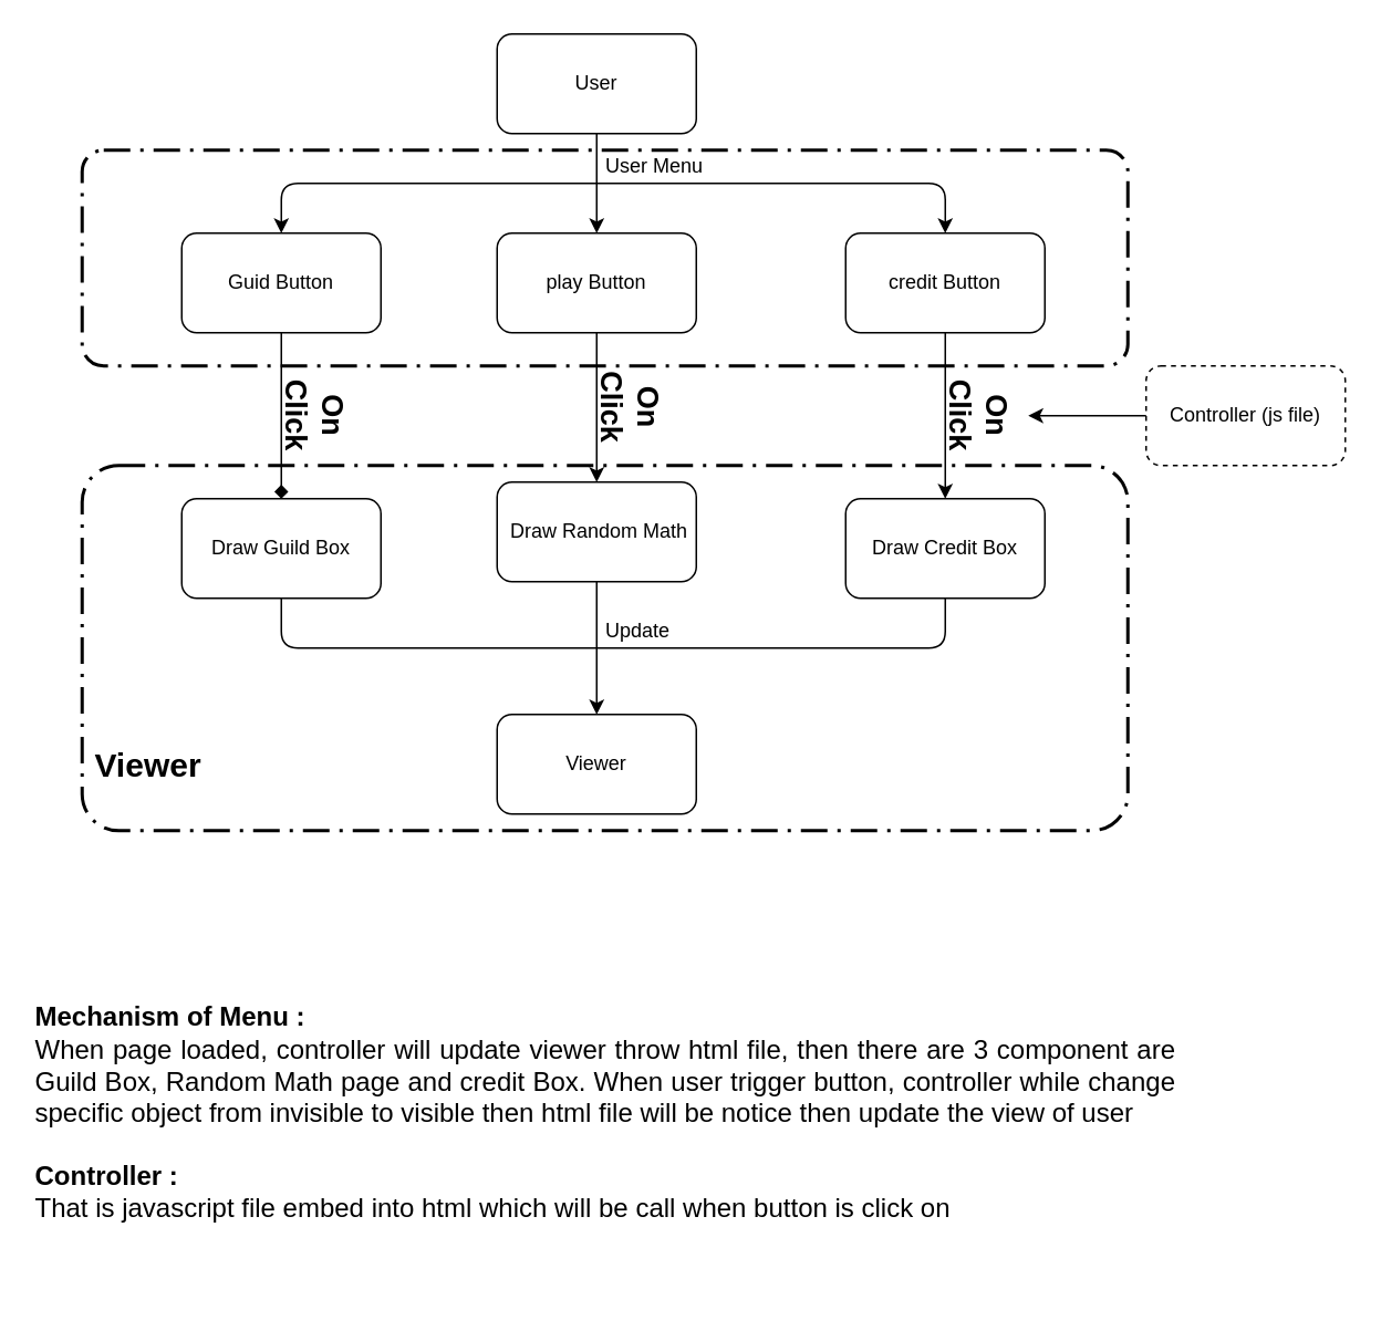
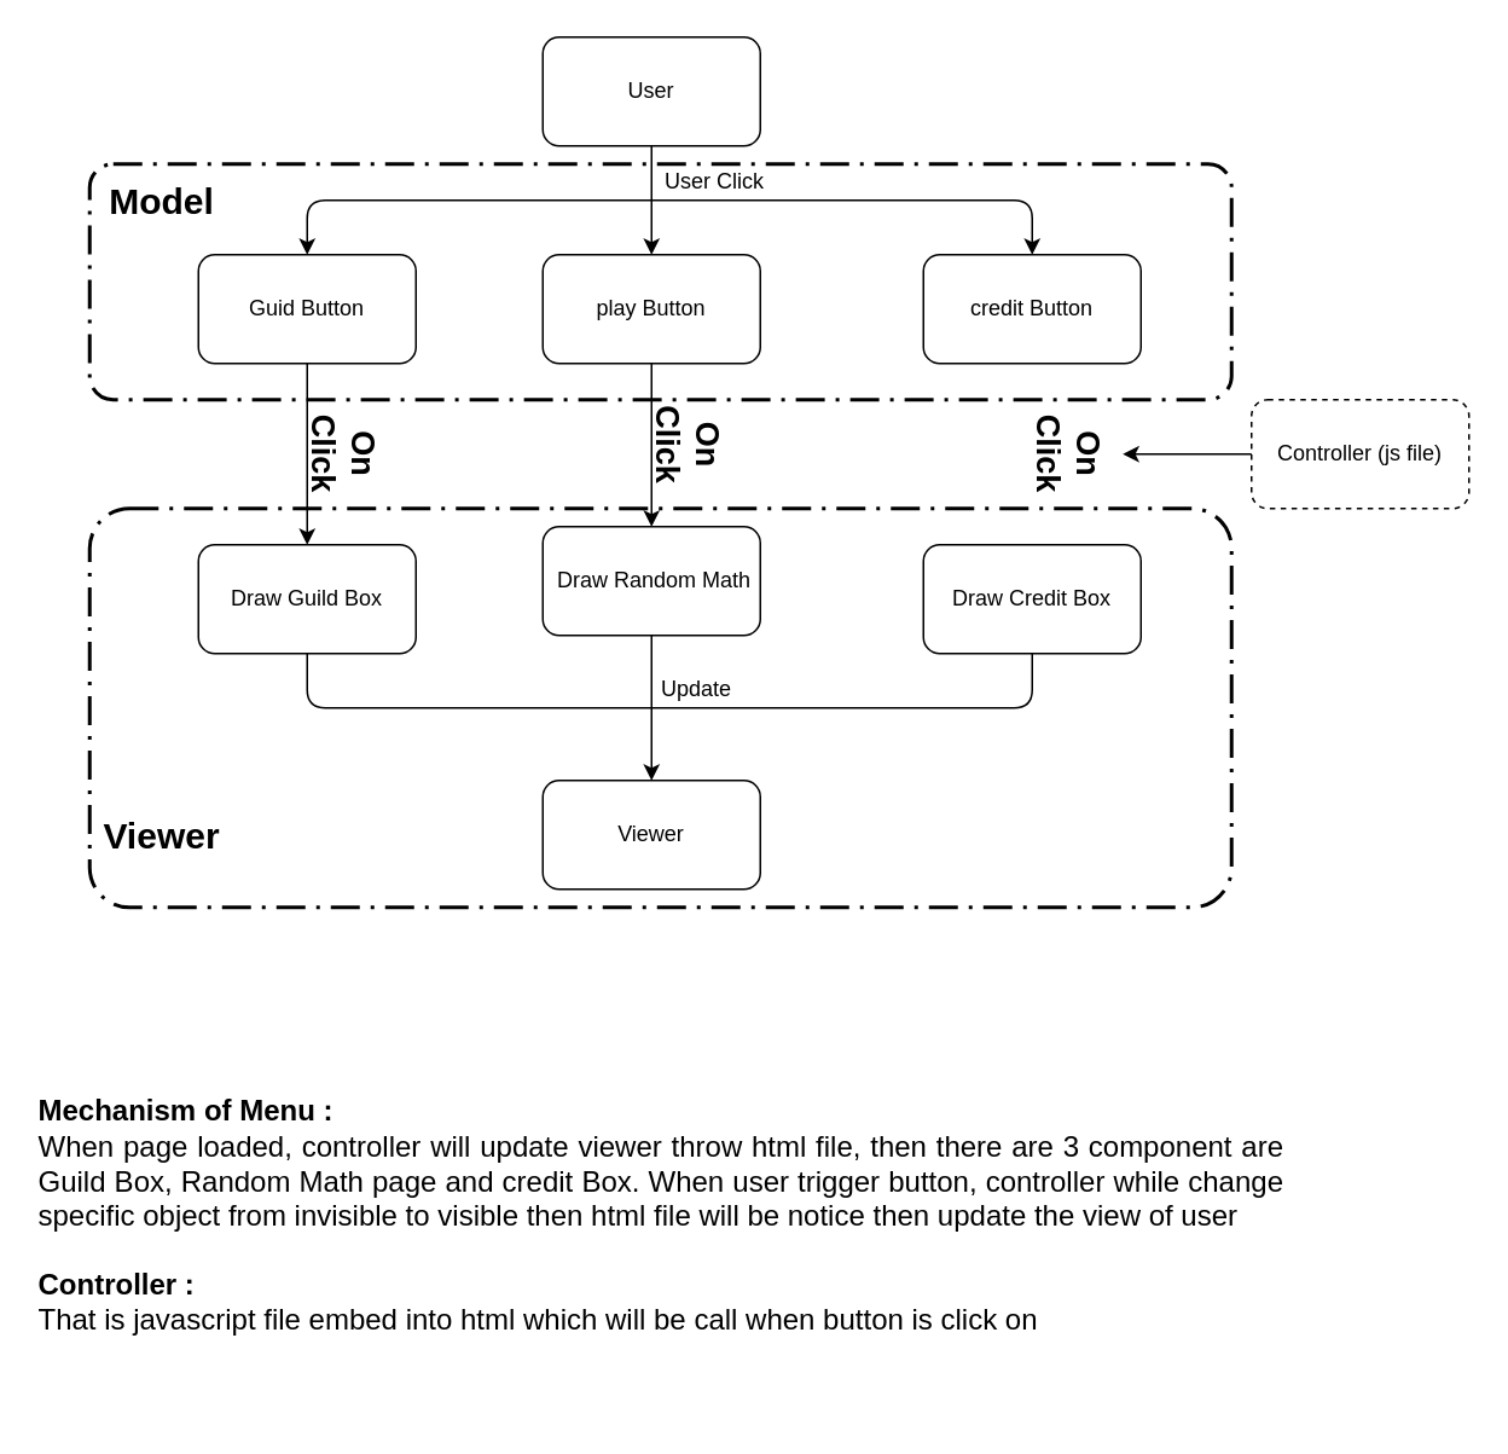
  <mxCell id="0" />
  <mxCell id="1" parent="0" />
  <mxCell id="2" value="User" style="rounded=1;whiteSpace=wrap;html=1;" vertex="1" parent="1"><mxGeometry x="299" y="20" width="120" height="60" as="geometry" /></mxCell>
  <mxCell id="3" value="credit Button" style="rounded=1;whiteSpace=wrap;html=1;" vertex="1" parent="1"><mxGeometry x="509" y="140" width="120" height="60" as="geometry" /></mxCell>
  <mxCell id="4" value="play Button" style="rounded=1;whiteSpace=wrap;html=1;" vertex="1" parent="1"><mxGeometry x="299" y="140" width="120" height="60" as="geometry" /></mxCell>
  <mxCell id="5" value="Guid Button" style="rounded=1;whiteSpace=wrap;html=1;" vertex="1" parent="1"><mxGeometry x="109" y="140" width="120" height="60" as="geometry" /></mxCell>
  <mxCell id="6" value="" style="endArrow=classic;html=1;entryX=0.5;entryY=0;entryDx=0;entryDy=0;" edge="1" parent="1" target="5"><mxGeometry width="50" height="50" relative="1" as="geometry"><mxPoint x="359" y="110" as="sourcePoint" /><mxPoint x="159" y="220" as="targetPoint" /><Array as="points"><mxPoint x="169" y="110" /></Array></mxGeometry></mxCell>
  <mxCell id="7" value="" style="endArrow=classic;html=1;entryX=0.5;entryY=0;entryDx=0;entryDy=0;" edge="1" parent="1" target="3"><mxGeometry width="50" height="50" relative="1" as="geometry"><mxPoint x="359" y="110" as="sourcePoint" /><mxPoint x="159" y="220" as="targetPoint" /><Array as="points"><mxPoint x="569" y="110" /></Array></mxGeometry></mxCell>
  <mxCell id="8" value="Draw Guild Box" style="rounded=1;whiteSpace=wrap;html=1;" vertex="1" parent="1"><mxGeometry x="109" y="300" width="120" height="60" as="geometry" /></mxCell>
  <mxCell id="9" value="Draw Credit Box" style="rounded=1;whiteSpace=wrap;html=1;" vertex="1" parent="1"><mxGeometry x="509" y="300" width="120" height="60" as="geometry" /></mxCell>
- <mxCell id="10" value="" style="endArrow=classic;html=1;exitX=0.5;exitY=1;exitDx=0;exitDy=0;entryX=0.5;entryY=0;entryDx=0;entryDy=0;" edge="1" parent="1" source="3" target="9"><mxGeometry width="50" height="50" relative="1" as="geometry"><mxPoint x="109" y="430" as="sourcePoint" /><mxPoint x="159" y="380" as="targetPoint" /></mxGeometry></mxCell>
- <mxCell id="11" value="" style="endArrow=diamond;html=1;exitX=0.5;exitY=1;exitDx=0;exitDy=0;entryX=0.5;entryY=0;entryDx=0;entryDy=0;" edge="1" parent="1" source="5" target="8"><mxGeometry width="50" height="50" relative="1" as="geometry"><mxPoint x="109" y="430" as="sourcePoint" /><mxPoint x="159" y="380" as="targetPoint" /></mxGeometry></mxCell>
+ <mxCell id="11" value="" style="endArrow=classic;html=1;exitX=0.5;exitY=1;exitDx=0;exitDy=0;entryX=0.5;entryY=0;entryDx=0;entryDy=0;" edge="1" parent="1" source="5" target="8"><mxGeometry width="50" height="50" relative="1" as="geometry"><mxPoint x="109" y="430" as="sourcePoint" /><mxPoint x="159" y="380" as="targetPoint" /></mxGeometry></mxCell>
  <mxCell id="12" value="&lt;font style=&quot;font-size: 18px&quot;&gt;&lt;b&gt;On Click&lt;/b&gt;&lt;/font&gt;" style="text;html=1;strokeColor=none;fillColor=none;align=center;verticalAlign=middle;whiteSpace=wrap;rounded=0;rotation=90;" vertex="1" parent="1"><mxGeometry x="169" y="240" width="40" height="20" as="geometry" /></mxCell>
  <mxCell id="13" value="&lt;font style=&quot;font-size: 18px&quot;&gt;&lt;b&gt;On Click&lt;/b&gt;&lt;/font&gt;" style="text;html=1;strokeColor=none;fillColor=none;align=center;verticalAlign=middle;whiteSpace=wrap;rounded=0;rotation=90;" vertex="1" parent="1"><mxGeometry x="569" y="240" width="40" height="20" as="geometry" /></mxCell>
  <mxCell id="14" value="&amp;nbsp;Draw Random Math" style="rounded=1;whiteSpace=wrap;html=1;" vertex="1" parent="1"><mxGeometry x="299" y="290" width="120" height="60" as="geometry" /></mxCell>
  <mxCell id="15" value="" style="endArrow=classic;html=1;exitX=0.5;exitY=1;exitDx=0;exitDy=0;entryX=0.5;entryY=0;entryDx=0;entryDy=0;" edge="1" parent="1" source="4" target="14"><mxGeometry width="50" height="50" relative="1" as="geometry"><mxPoint x="109" y="430" as="sourcePoint" /><mxPoint x="159" y="380" as="targetPoint" /></mxGeometry></mxCell>
- <mxCell id="16" value="User Menu" style="text;html=1;strokeColor=none;fillColor=none;align=center;verticalAlign=middle;whiteSpace=wrap;rounded=0;" vertex="1" parent="1"><mxGeometry x="359" y="90" width="70" height="20" as="geometry" /></mxCell>
+ <mxCell id="16" value="User Click" style="text;html=1;strokeColor=none;fillColor=none;align=center;verticalAlign=middle;whiteSpace=wrap;rounded=0;" vertex="1" parent="1"><mxGeometry x="359" y="90" width="70" height="20" as="geometry" /></mxCell>
  <mxCell id="17" value="&lt;font style=&quot;font-size: 18px&quot;&gt;&lt;b&gt;On Click&lt;/b&gt;&lt;/font&gt;" style="text;html=1;strokeColor=none;fillColor=none;align=center;verticalAlign=middle;whiteSpace=wrap;rounded=0;rotation=90;" vertex="1" parent="1"><mxGeometry x="359" y="235" width="40" height="20" as="geometry" /></mxCell>
  <mxCell id="18" value="Viewer" style="rounded=1;whiteSpace=wrap;html=1;" vertex="1" parent="1"><mxGeometry x="299" y="430" width="120" height="60" as="geometry" /></mxCell>
  <mxCell id="19" value="" style="endArrow=none;html=1;exitX=0.5;exitY=1;exitDx=0;exitDy=0;endFill=0;" edge="1" parent="1" source="8"><mxGeometry width="50" height="50" relative="1" as="geometry"><mxPoint x="109" y="560" as="sourcePoint" /><mxPoint x="359" y="390" as="targetPoint" /><Array as="points"><mxPoint x="169" y="390" /></Array></mxGeometry></mxCell>
  <mxCell id="20" value="" style="endArrow=classic;html=1;exitX=0.5;exitY=1;exitDx=0;exitDy=0;entryX=0.5;entryY=0;entryDx=0;entryDy=0;" edge="1" parent="1" source="14" target="18"><mxGeometry width="50" height="50" relative="1" as="geometry"><mxPoint x="109" y="590" as="sourcePoint" /><mxPoint x="159" y="540" as="targetPoint" /></mxGeometry></mxCell>
  <mxCell id="21" value="" style="endArrow=none;html=1;exitX=0.5;exitY=1;exitDx=0;exitDy=0;endFill=0;" edge="1" parent="1" source="9"><mxGeometry width="50" height="50" relative="1" as="geometry"><mxPoint x="109" y="560" as="sourcePoint" /><mxPoint x="359" y="390" as="targetPoint" /><Array as="points"><mxPoint x="569" y="390" /></Array></mxGeometry></mxCell>
  <mxCell id="22" value="" style="endArrow=classic;html=1;exitX=0.5;exitY=1;exitDx=0;exitDy=0;" edge="1" parent="1" source="2"><mxGeometry width="50" height="50" relative="1" as="geometry"><mxPoint x="359" y="80" as="sourcePoint" /><mxPoint x="359" y="140" as="targetPoint" /><Array as="points"><mxPoint x="359" y="140" /></Array></mxGeometry></mxCell>
  <mxCell id="23" value="" style="rounded=1;arcSize=10;dashed=1;strokeColor=#000000;fillColor=none;gradientColor=none;dashPattern=8 3 1 3;strokeWidth=2;" vertex="1" parent="1"><mxGeometry x="49" y="90" width="630" height="130" as="geometry" /></mxCell>
+ <mxCell id="24" value="&lt;font style=&quot;font-size: 20px&quot;&gt;&lt;b&gt;Model&lt;/b&gt;&lt;/font&gt;" style="text;html=1;strokeColor=none;fillColor=none;align=center;verticalAlign=middle;whiteSpace=wrap;rounded=0;" vertex="1" parent="1"><mxGeometry x="69" y="100" width="40" height="20" as="geometry" /></mxCell>
  <mxCell id="25" value="" style="rounded=1;arcSize=10;dashed=1;strokeColor=#000000;fillColor=none;gradientColor=none;dashPattern=8 3 1 3;strokeWidth=2;" vertex="1" parent="1"><mxGeometry x="49" y="280" width="630" height="220" as="geometry" /></mxCell>
  <mxCell id="26" value="Update" style="text;html=1;strokeColor=none;fillColor=none;align=center;verticalAlign=middle;whiteSpace=wrap;rounded=0;" vertex="1" parent="1"><mxGeometry x="364" y="370" width="40" height="20" as="geometry" /></mxCell>
  <mxCell id="27" value="&lt;font size=&quot;1&quot;&gt;&lt;b style=&quot;font-size: 20px&quot;&gt;Viewer&lt;/b&gt;&lt;/font&gt;" style="text;html=1;strokeColor=none;fillColor=none;align=center;verticalAlign=middle;whiteSpace=wrap;rounded=0;" vertex="1" parent="1"><mxGeometry x="69" y="450" width="40" height="20" as="geometry" /></mxCell>
  <mxCell id="28" value="&lt;div style=&quot;font-size: 16px&quot; align=&quot;justify&quot;&gt;&lt;b&gt;&lt;font style=&quot;font-size: 16px&quot;&gt;Mechanism of Menu :&lt;/font&gt;&lt;/b&gt;&lt;/div&gt;&lt;div style=&quot;font-size: 16px&quot; align=&quot;justify&quot;&gt;&lt;font style=&quot;font-size: 16px&quot;&gt;When page loaded, controller will update viewer throw html file, then there are 3 component are Guild Box, Random Math page and credit Box. When user trigger button, controller while change specific object from invisible to visible then html file will be notice then update the view of user&lt;br&gt;&lt;/font&gt;&lt;/div&gt;&lt;div style=&quot;font-size: 16px&quot; align=&quot;justify&quot;&gt;&lt;font style=&quot;font-size: 16px&quot;&gt;&lt;br&gt;&lt;/font&gt;&lt;/div&gt;&lt;div style=&quot;font-size: 16px&quot; align=&quot;justify&quot;&gt;&lt;b&gt;&lt;font style=&quot;font-size: 16px&quot;&gt;Controller :&lt;/font&gt;&lt;/b&gt;&lt;/div&gt;&lt;div style=&quot;font-size: 16px&quot; align=&quot;justify&quot;&gt;&lt;font style=&quot;font-size: 16px&quot;&gt;That is javascript file embed into html which will be call when button is click on&lt;br&gt;&lt;/font&gt;&lt;/div&gt;" style="text;html=1;strokeColor=none;fillColor=none;align=center;verticalAlign=middle;whiteSpace=wrap;rounded=0;" vertex="1" parent="1"><mxGeometry x="20" y="560" width="689" height="220" as="geometry" /></mxCell>
  <mxCell id="29" value="Controller (js file)" style="rounded=1;whiteSpace=wrap;html=1;dashed=1;" vertex="1" parent="1"><mxGeometry x="690" y="220" width="120" height="60" as="geometry" /></mxCell>
  <mxCell id="30" value="" style="endArrow=classic;html=1;exitX=0;exitY=0.5;exitDx=0;exitDy=0;" edge="1" parent="1" source="29"><mxGeometry width="50" height="50" relative="1" as="geometry"><mxPoint x="640" y="290" as="sourcePoint" /><mxPoint x="619" y="250" as="targetPoint" /></mxGeometry></mxCell>
